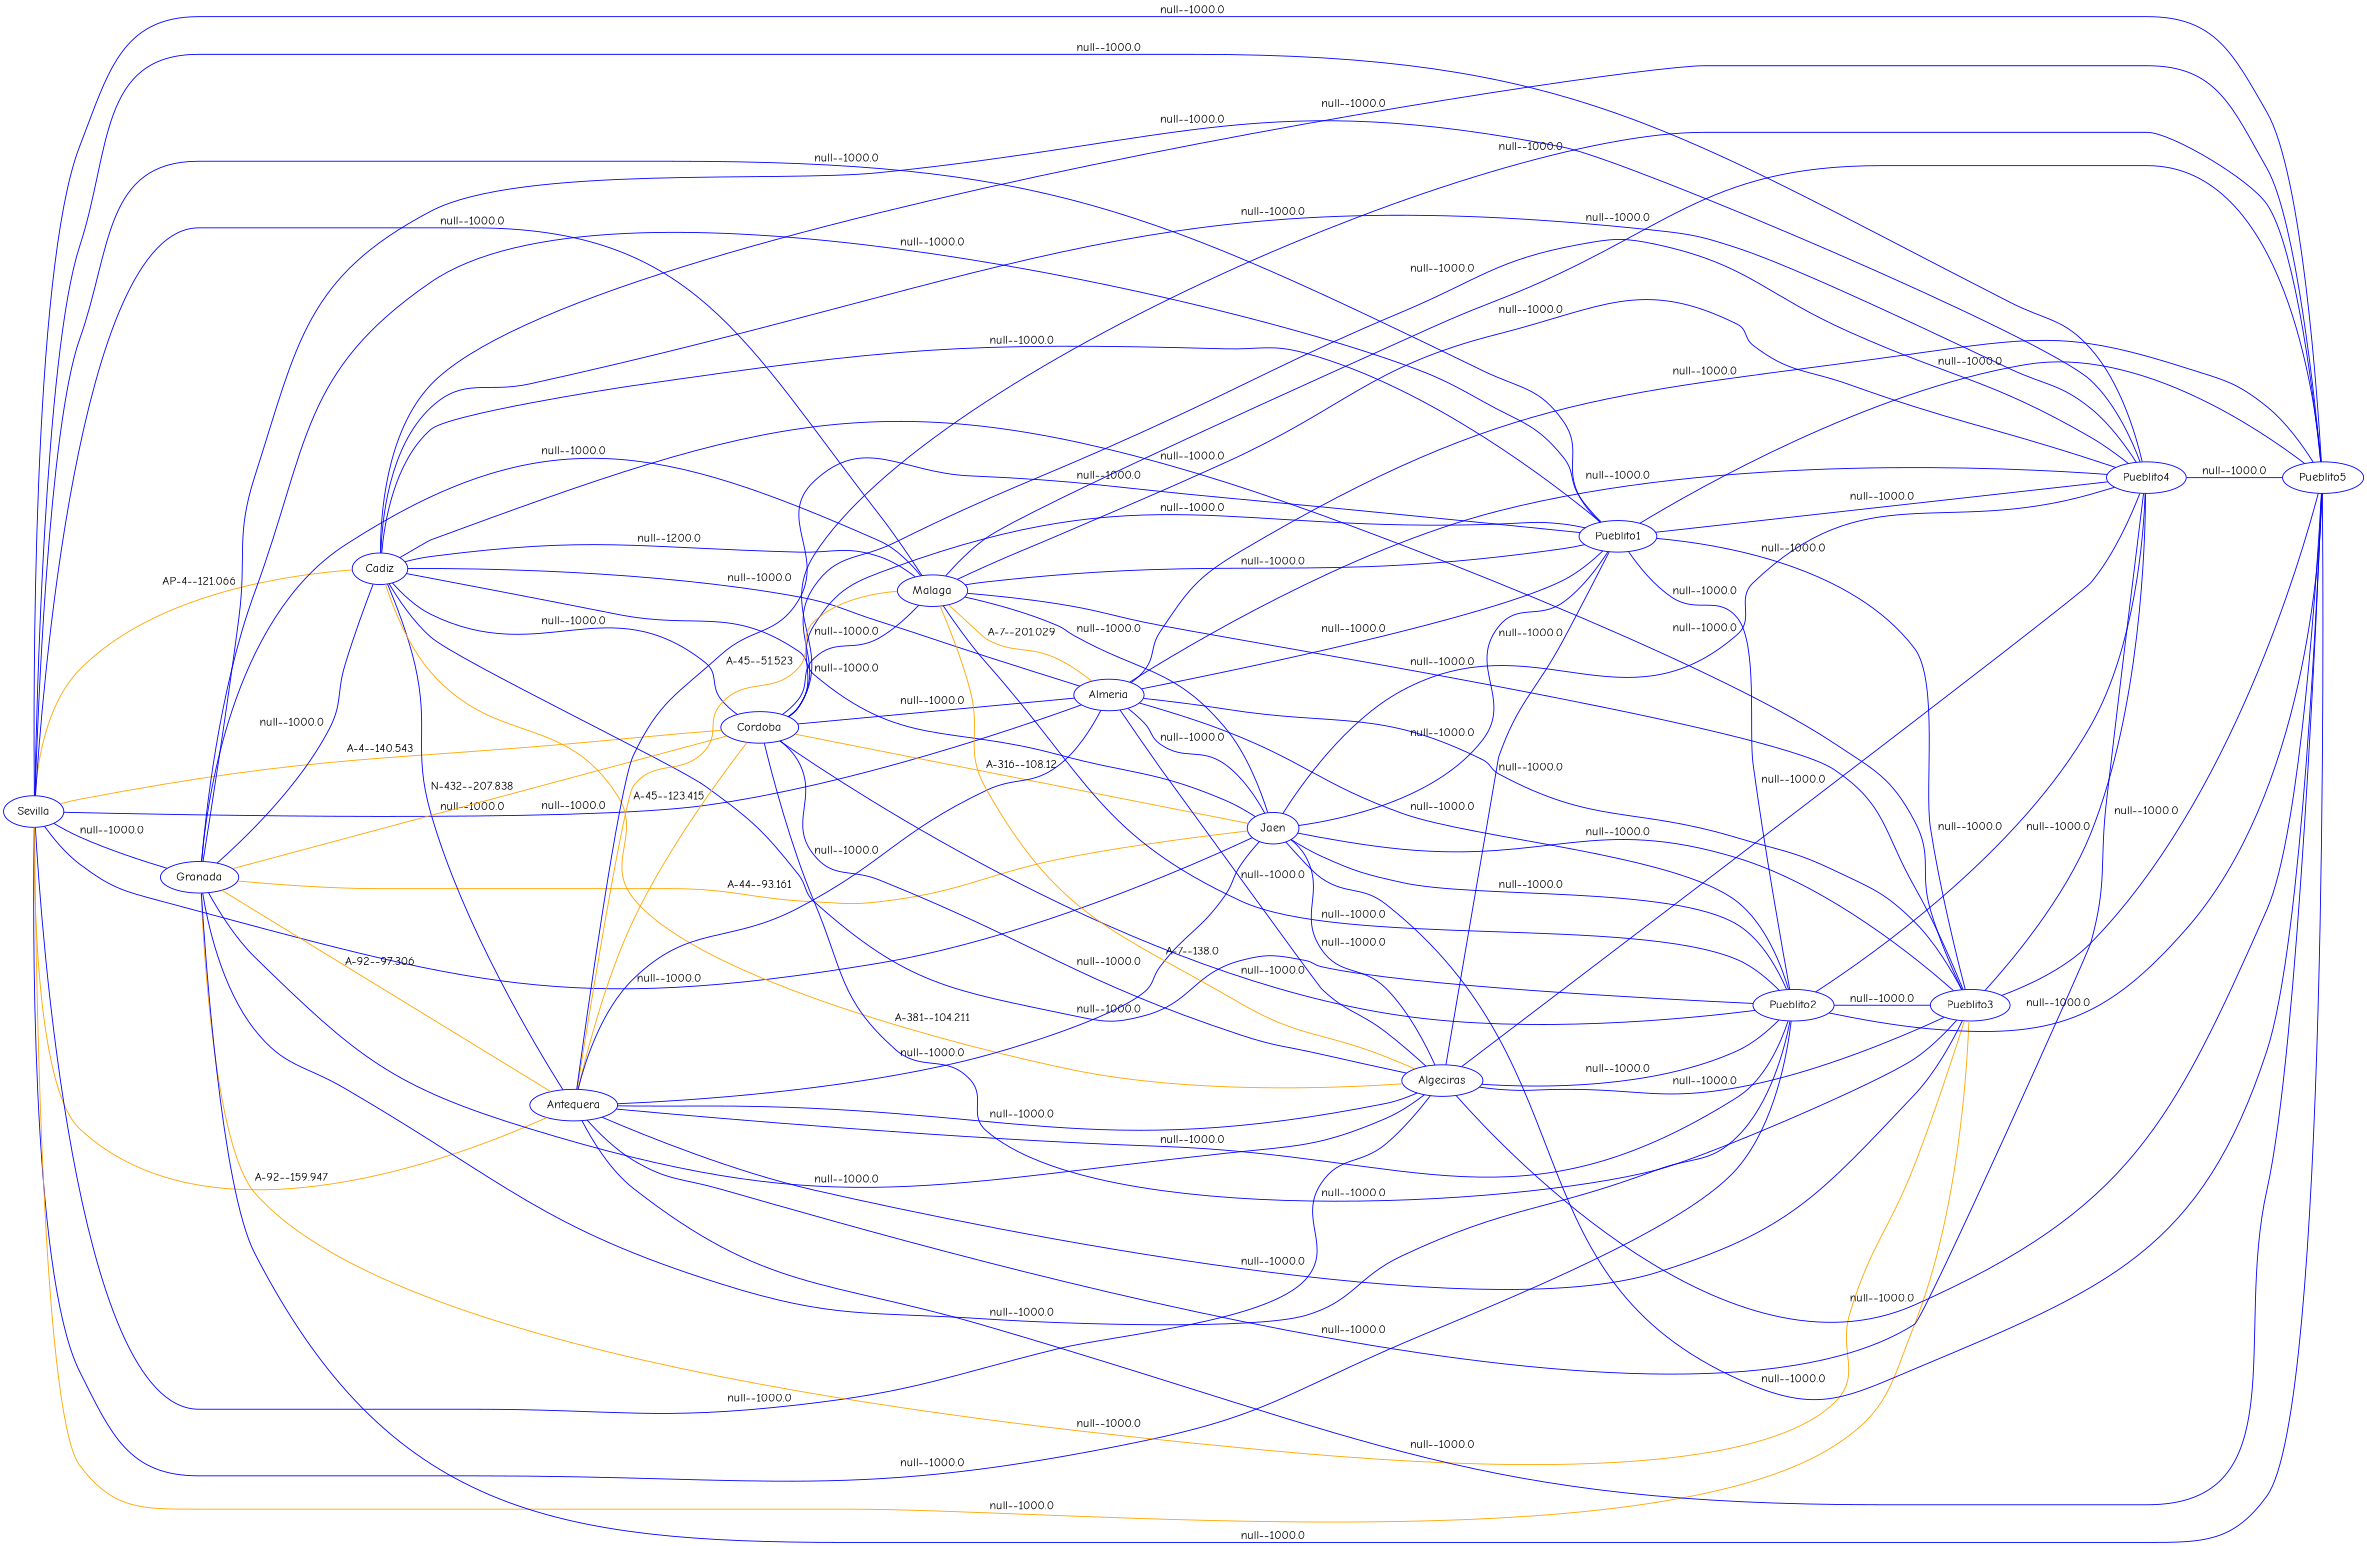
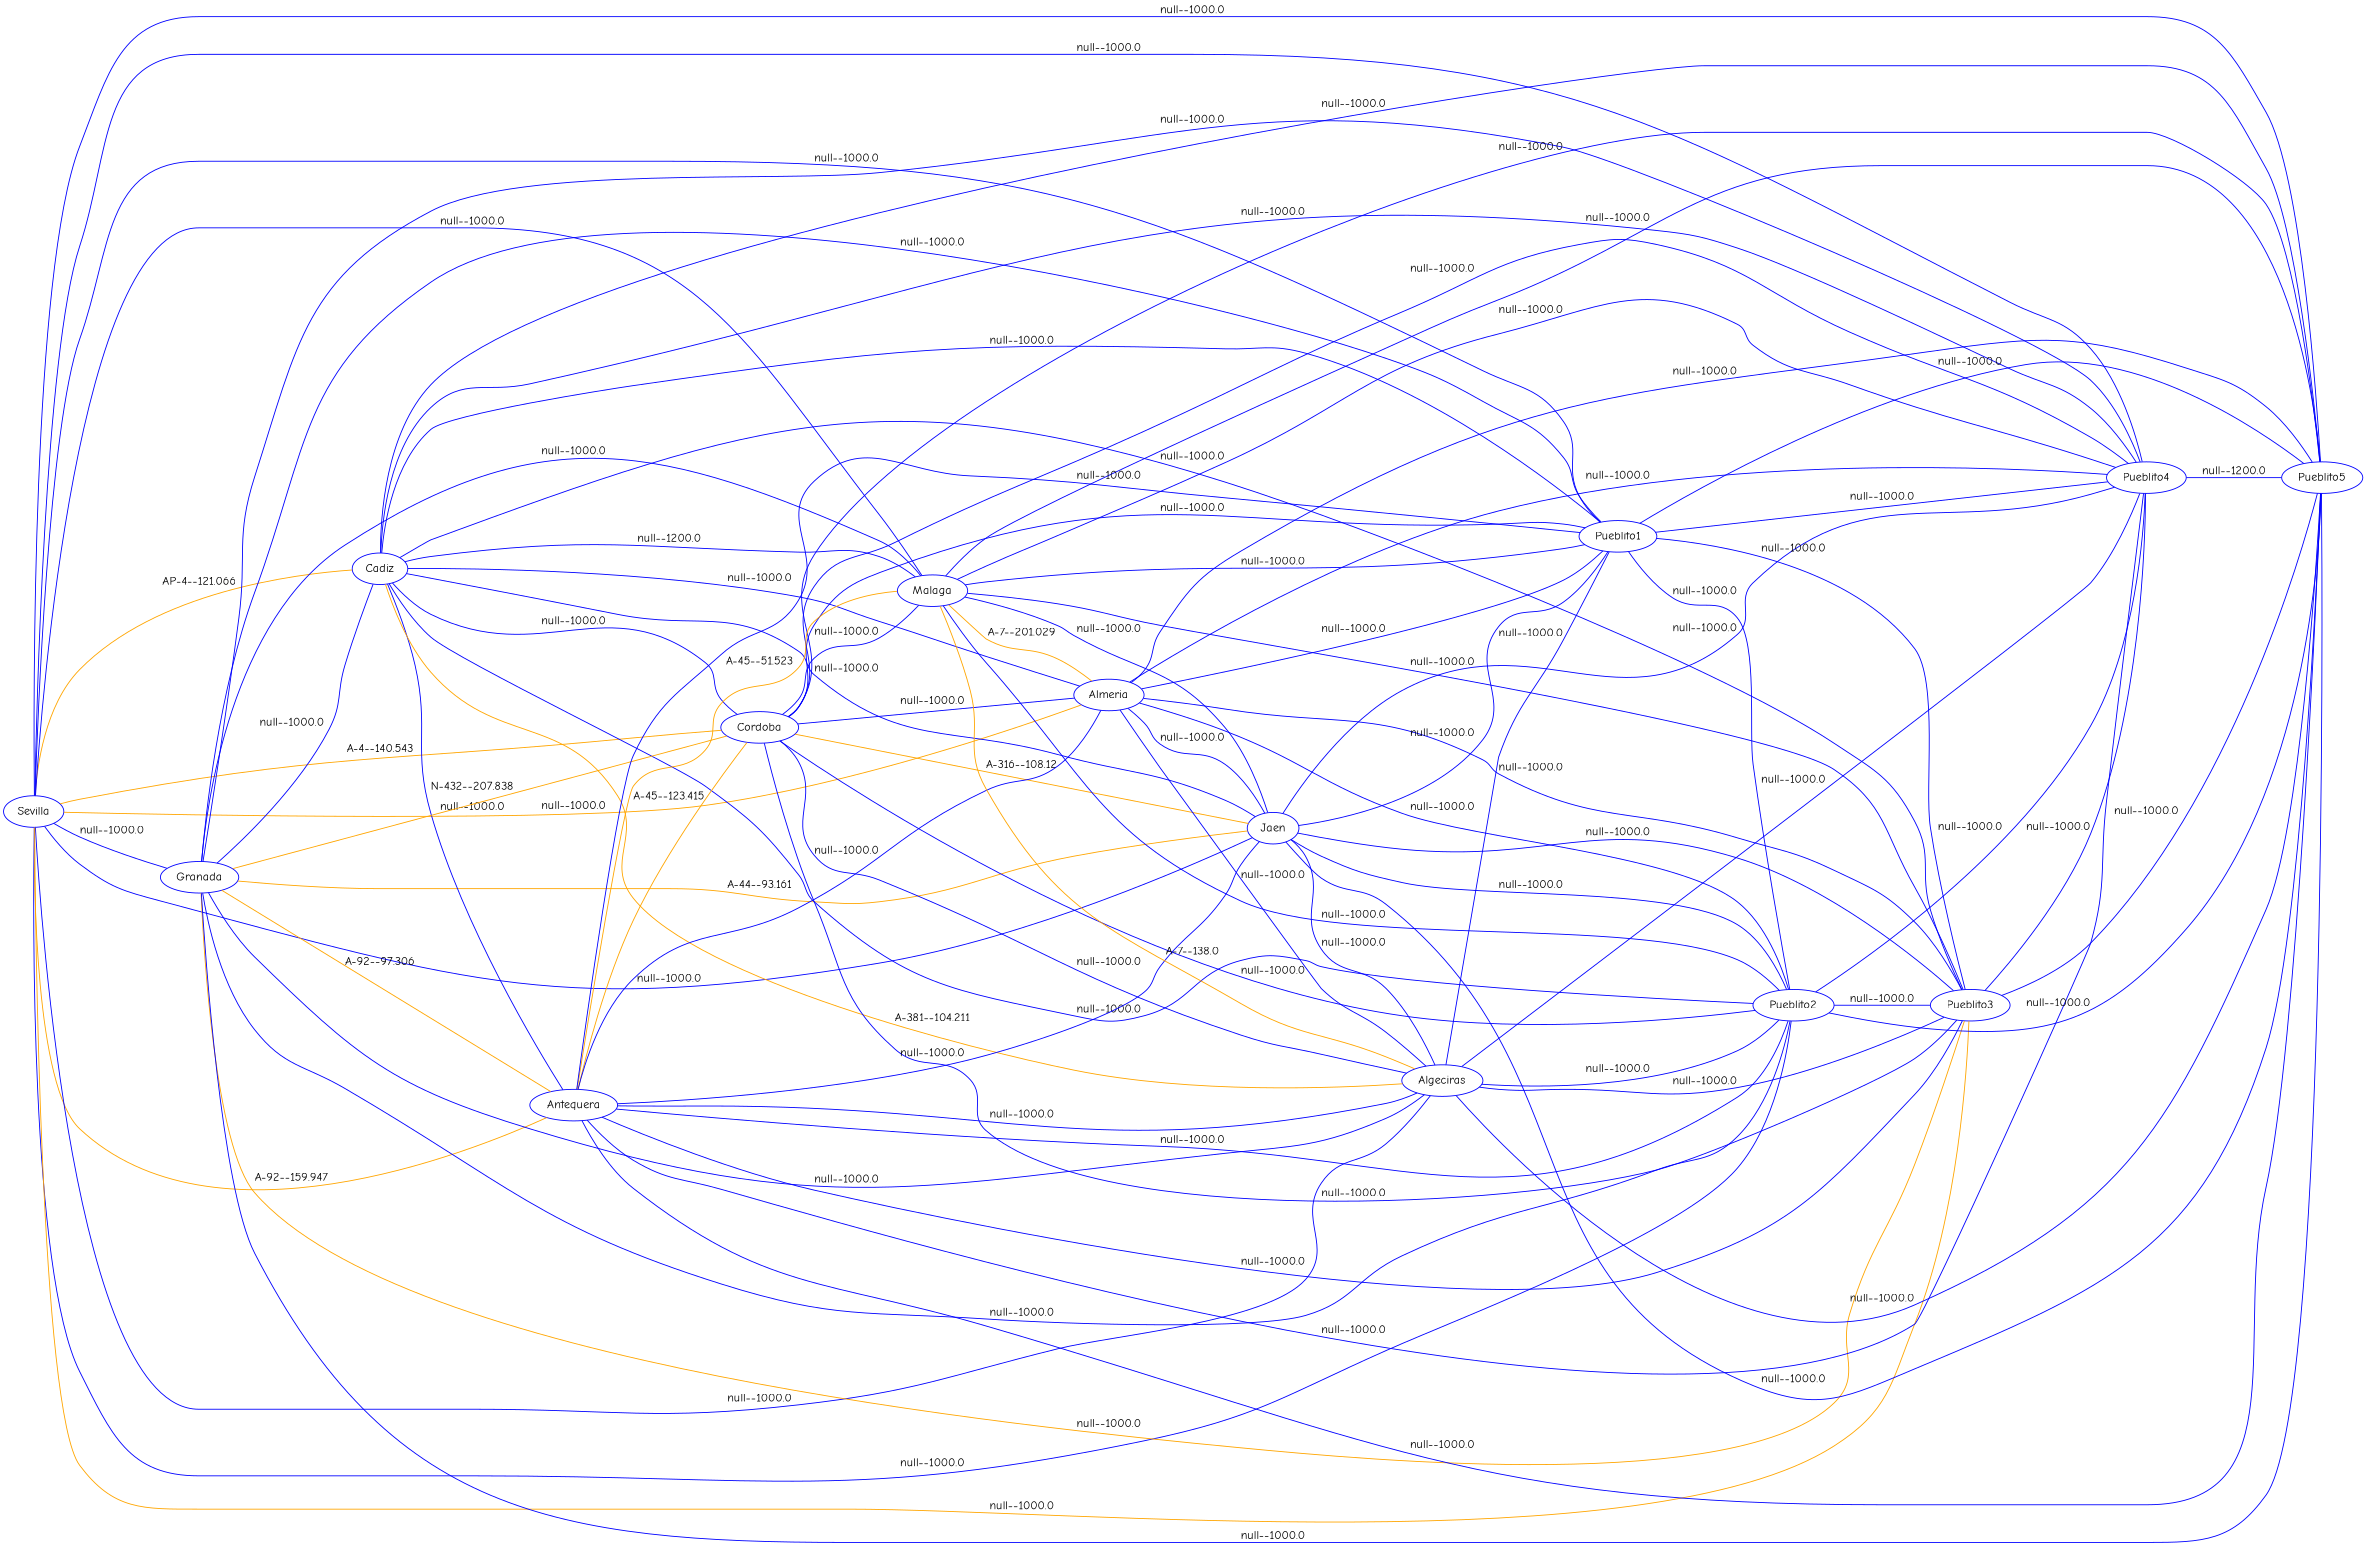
  strict graph {
    fontname="Comic Neue"
    rankdir=LR
    node [color=blue fontname="Comic Neue"]
    edge [color=blue fontname="Comic Neue"]
    n1 [label=Sevilla]
    n2 [label=Granada]
    n3 [label=Cadiz]
    n4 [label=Cordoba]
    n5 [label=Malaga]
    n6 [label=Antequera]
    n7 [label=Almeria]
    n8 [label=Jaen]
    n9 [label=Algeciras]
    n10 [label=Pueblito1]
    n11 [label=Pueblito2]
    n12 [label=Pueblito3]
    n13 [label=Pueblito4]
    n14 [label=Pueblito5]
    n1 -- n2 [label="null--1000.0"]
    n1 -- n3 [color=orange label="AP-4--121.066"]
    n1 -- n4 [color=orange label="A-4--140.543"]
    n1 -- n5 [label="null--1000.0"]
    n1 -- n6 [color=orange label="A-92--159.947"]
-   n1 -- n7 [label="null--1000.0"]
+   n1 -- n7 [color=orange label="null--1000.0"]
    n1 -- n8 [label="null--1000.0"]
    n1 -- n9 [label="null--1000.0"]
    n1 -- n10 [label="null--1000.0"]
    n1 -- n11 [label="null--1000.0"]
    n1 -- n12 [color=orange label="null--1000.0"]
    n1 -- n13 [label="null--1000.0"]
    n1 -- n14 [label="null--1000.0"]
    n2 -- n3 [label="null--1000.0"]
    n2 -- n5 [label="null--1000.0"]
    n2 -- n8 [color=orange label="A-44--93.161"]
    n2 -- n9 [label="null--1000.0"]
    n2 -- n10 [label="null--1000.0"]
    n2 -- n11 [label="null--1000.0"]
    n2 -- n12 [color=orange label="null--1000.0"]
    n2 -- n13 [label="null--1000.0"]
    n2 -- n14 [label="null--1000.0"]
    n3 -- n4 [label="null--1000.0"]
    n3 -- n5 [label="null--1200.0"]
    n3 -- n6 [label="null--1000.0"]
    n3 -- n7 [label="null--1000.0"]
    n3 -- n8 [label="null--1000.0"]
    n3 -- n9 [color=orange label="A-381--104.211"]
    n3 -- n10 [label="null--1000.0"]
    n3 -- n11 [label="null--1000.0"]
    n3 -- n12 [label="null--1000.0"]
    n3 -- n13 [label="null--1000.0"]
    n3 -- n14 [label="null--1000.0"]
    n4 -- n2 [color=orange label="N-432--207.838"]
    n4 -- n5 [label="null--1000.0"]
    n4 -- n7 [label="null--1000.0"]
    n4 -- n8 [color=orange label="A-316--108.12"]
    n4 -- n9 [label="null--1000.0"]
    n4 -- n10 [label="null--1000.0"]
    n4 -- n11 [label="null--1000.0"]
    n4 -- n12 [label="null--1000.0"]
    n4 -- n13 [label="null--1000.0"]
    n4 -- n14 [label="null--1000.0"]
    n5 -- n7 [color=orange label="A-7--201.029"]
    n5 -- n8 [label="null--1000.0"]
    n5 -- n10 [label="null--1000.0"]
    n5 -- n11 [label="null--1000.0"]
    n5 -- n12 [label="null--1000.0"]
    n5 -- n13 [label="null--1000.0"]
    n5 -- n14 [label="null--1000.0"]
    n6 -- n2 [color=orange label="A-92--97.306"]
    n6 -- n4 [color=orange label="A-45--123.415"]
    n6 -- n5 [color=orange label="A-45--51.523"]
    n6 -- n7 [label="null--1000.0"]
    n6 -- n8 [label="null--1000.0"]
    n6 -- n9 [label="null--1000.0"]
    n6 -- n10 [label="null--1000.0"]
    n6 -- n11 [label="null--1000.0"]
    n6 -- n12 [label="null--1000.0"]
    n6 -- n13 [label="null--1000.0"]
    n6 -- n14 [label="null--1000.0"]
    n7 -- n8 [label="null--1000.0"]
    n7 -- n9 [label="null--1000.0"]
    n7 -- n10 [label="null--1000.0"]
    n7 -- n11 [label="null--1000.0"]
    n7 -- n12 [label="null--1000.0"]
    n7 -- n13 [label="null--1000.0"]
    n7 -- n14 [label="null--1000.0"]
    n8 -- n9 [label="null--1000.0"]
    n8 -- n10 [label="null--1000.0"]
    n8 -- n11 [label="null--1000.0"]
    n8 -- n12 [label="null--1000.0"]
    n8 -- n13 [label="null--1000.0"]
    n8 -- n14 [label="null--1000.0"]
    n9 -- n5 [color=orange label="A-7--138.0"]
    n9 -- n10 [label="null--1000.0"]
    n9 -- n11 [label="null--1000.0"]
    n9 -- n12 [label="null--1000.0"]
    n9 -- n13 [label="null--1000.0"]
    n9 -- n14 [label="null--1000.0"]
    n10 -- n11 [label="null--1000.0"]
    n10 -- n12 [label="null--1000.0"]
    n10 -- n13 [label="null--1000.0"]
    n10 -- n14 [label="null--1000.0"]
    n11 -- n12 [label="null--1000.0"]
    n11 -- n13 [label="null--1000.0"]
    n11 -- n14 [label="null--1000.0"]
    n12 -- n13 [label="null--1000.0"]
    n12 -- n14 [label="null--1000.0"]
-   n13 -- n14 [label="null--1000.0"]
+   n13 -- n14 [label="null--1200.0"]
  }
